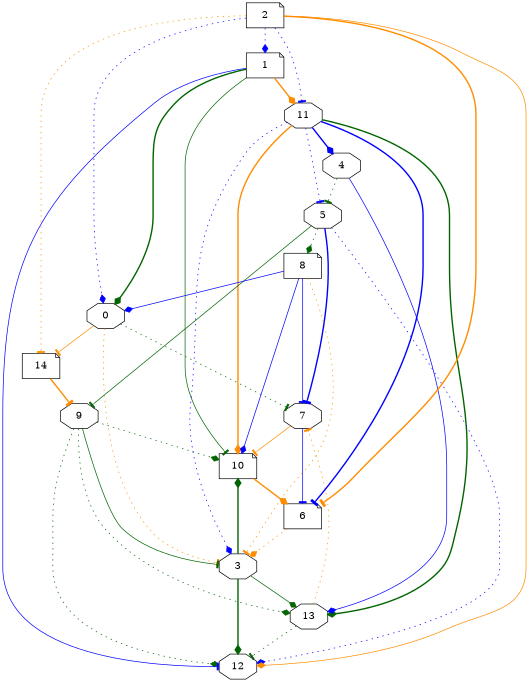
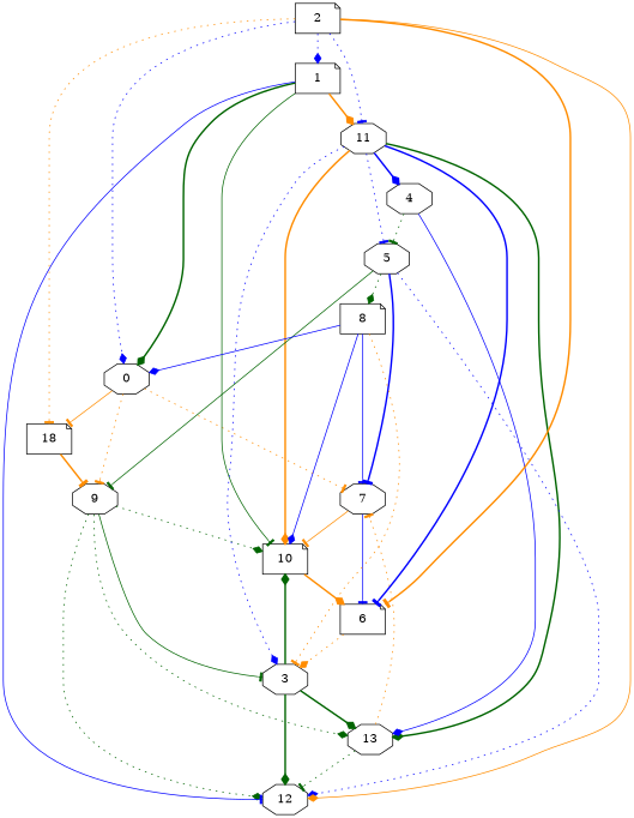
  strict digraph {
    node [shape=octagon]
    edge [arrowhead=diamond color=blue style=dotted weight=4]
    0
    7
    9
-   14 [shape=note]
+   14 [shape=note label=18]
    10 [shape=note]
    6 [shape=note]
    12
    3
    13
    1 [shape=note]
    11
    4
    5
    2 [shape=note]
    8 [shape=note]
-   0 -> 7 [arrowhead=tee color=darkgreen weight=2]
-   0 -> 3 [arrowhead=tee color=darkorange]
+   0 -> 7 [arrowhead=tee color=darkorange weight=2]
+   0 -> 9 [arrowhead=tee color=darkorange]
    0 -> 14 [arrowhead=tee color=darkorange style=solid]
    7 -> 10 [arrowhead=tee color=darkorange style=solid weight=9]
    7 -> 6 [arrowhead=tee style=solid weight=10]
    9 -> 10 [color=darkgreen weight=6]
    9 -> 12 [color=darkgreen weight=9]
    9 -> 3 [arrowhead=tee color=darkgreen style=solid]
    9 -> 13 [color=darkgreen weight=6]
    14 -> 9 [arrowhead=tee color=darkorange style=bold weight=2]
    10 -> 6 [color=darkorange style=bold weight=2]
    6 -> 3 [color=darkorange weight=7]
    3 -> 10 [color=darkgreen style=bold weight=6]
    3 -> 12 [color=darkgreen style=bold weight=8]
-   3 -> 13 [color=darkgreen style=solid weight=5]
+   3 -> 13 [color=darkgreen style=bold weight=5]
    13 -> 7 [arrowhead=tee color=darkorange weight=10]
    13 -> 12 [arrowhead=tee color=darkgreen weight=6]
    1 -> 0 [color=darkgreen style=bold]
    1 -> 10 [arrowhead=tee color=darkgreen style=solid]
    1 -> 12 [arrowhead=tee style=solid weight=3]
    1 -> 11 [color=darkorange style=bold weight=6]
    11 -> 10 [color=darkorange style=bold weight=7]
    11 -> 6 [arrowhead=tee style=bold weight=9]
    11 -> 3 [weight=6]
    11 -> 13 [color=darkgreen style=bold weight=1]
    11 -> 4 [style=bold]
    11 -> 5 [arrowhead=tee weight=10]
    4 -> 13 [style=solid weight=6]
    4 -> 5 [arrowhead=tee color=darkgreen]
    5 -> 7 [arrowhead=tee style=bold weight=10]
    5 -> 9 [arrowhead=tee color=darkgreen style=solid weight=7]
    5 -> 12
    5 -> 8 [color=darkgreen weight=1]
    2 -> 0
    2 -> 14 [arrowhead=tee color=darkorange weight=5]
    2 -> 6 [arrowhead=tee color=darkorange style=bold weight=5]
    2 -> 12 [color=darkorange style=solid weight=6]
    2 -> 1 [weight=7]
    2 -> 11 [arrowhead=tee]
    8 -> 0 [style=solid weight=6]
    8 -> 7 [arrowhead=tee style=solid weight=7]
    8 -> 10 [style=solid weight=6]
    8 -> 3 [arrowhead=tee color=darkorange weight=3]
  }
